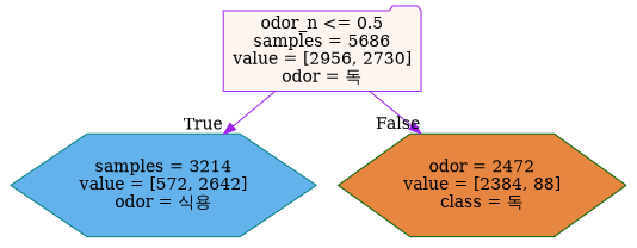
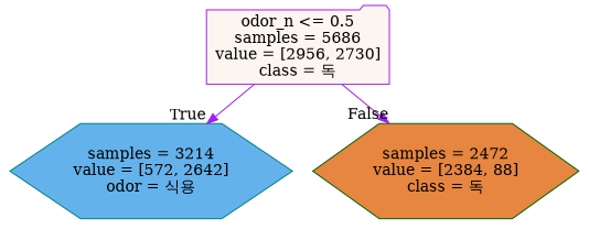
  digraph {
    node [shape=hexagon style=filled]
    edge [color=purple labeldistance=2.5]
-   n1 [color=purple fillcolor="#fdf5f0" label="odor_n <= 0.5\nsamples = 5686\nvalue = [2956, 2730]\nodor = 독" shape=folder]
+   n1 [color=purple fillcolor="#fdf5f0" label="odor_n <= 0.5\nsamples = 5686\nvalue = [2956, 2730]\nclass = 독" shape=folder]
    n2 [color=teal fillcolor="#64b2eb" label="samples = 3214\nvalue = [572, 2642]\nodor = 식용"]
-   n3 [color=darkgreen fillcolor="#e68640" label="odor = 2472\nvalue = [2384, 88]\nclass = 독"]
+   n3 [color=darkgreen fillcolor="#e68640" label="samples = 2472\nvalue = [2384, 88]\nclass = 독"]
    n1 -> n2 [headlabel=True labelangle=45]
    n1 -> n3 [headlabel=False labelangle=-45]
  }
